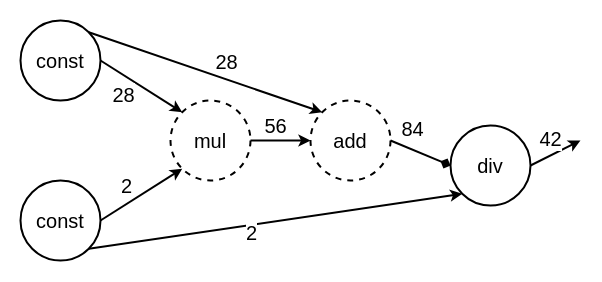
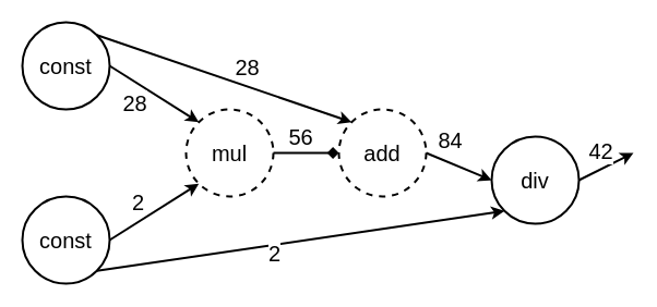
  <mxCell id="0" />
  <mxCell id="1" parent="0" />
  <mxCell id="2" value="&lt;font style=&quot;font-size: 20px&quot;&gt;const&lt;/font&gt;" style="ellipse;whiteSpace=wrap;html=1;aspect=fixed;strokeWidth=2;" parent="1" vertex="1"><mxGeometry x="20" y="20" width="80" height="80" as="geometry" /></mxCell>
  <mxCell id="3" value="&lt;font style=&quot;font-size: 20px&quot;&gt;const&lt;/font&gt;" style="ellipse;whiteSpace=wrap;html=1;aspect=fixed;strokeWidth=2;" parent="1" vertex="1"><mxGeometry x="20" y="180" width="80" height="80" as="geometry" /></mxCell>
  <mxCell id="4" value="&lt;font style=&quot;font-size: 20px&quot;&gt;mul&lt;/font&gt;" style="ellipse;whiteSpace=wrap;html=1;aspect=fixed;strokeWidth=2;dashed=1;" parent="1" vertex="1"><mxGeometry x="170" y="100" width="80" height="80" as="geometry" /></mxCell>
  <mxCell id="5" value="&lt;font style=&quot;font-size: 20px&quot;&gt;add&lt;/font&gt;" style="ellipse;whiteSpace=wrap;html=1;aspect=fixed;strokeWidth=2;dashed=1;" parent="1" vertex="1"><mxGeometry x="310" y="100" width="80" height="80" as="geometry" /></mxCell>
  <mxCell id="6" value="&lt;font style=&quot;font-size: 20px&quot;&gt;div&lt;/font&gt;" style="ellipse;whiteSpace=wrap;html=1;aspect=fixed;strokeWidth=2;" parent="1" vertex="1"><mxGeometry x="450" y="125" width="80" height="80" as="geometry" /></mxCell>
  <mxCell id="7" value="" style="endArrow=classic;html=1;exitX=1;exitY=0.5;exitDx=0;exitDy=0;strokeWidth=2;entryX=0;entryY=1;entryDx=0;entryDy=0;" parent="1" source="3" target="4" edge="1"><mxGeometry width="50" height="50" relative="1" as="geometry"><mxPoint x="20" y="330" as="sourcePoint" /><mxPoint x="170" y="160" as="targetPoint" /></mxGeometry></mxCell>
  <mxCell id="8" value="&lt;font style=&quot;font-size: 20px&quot;&gt;2&lt;/font&gt;" style="text;html=1;resizable=0;points=[];align=center;verticalAlign=middle;labelBackgroundColor=#ffffff;" parent="7" vertex="1" connectable="0"><mxGeometry x="-0.388" y="4" relative="1" as="geometry"><mxPoint x="2" y="-16.5" as="offset" /></mxGeometry></mxCell>
  <mxCell id="9" value="" style="endArrow=classic;html=1;strokeWidth=2;exitX=1;exitY=0.5;exitDx=0;exitDy=0;entryX=0;entryY=0;entryDx=0;entryDy=0;" parent="1" source="2" target="4" edge="1"><mxGeometry width="50" height="50" relative="1" as="geometry"><mxPoint x="20" y="330" as="sourcePoint" /><mxPoint x="70" y="280" as="targetPoint" /></mxGeometry></mxCell>
  <mxCell id="10" value="&lt;font style=&quot;font-size: 20px&quot;&gt;28&lt;/font&gt;" style="text;html=1;resizable=0;points=[];align=center;verticalAlign=middle;labelBackgroundColor=#ffffff;" parent="9" vertex="1" connectable="0"><mxGeometry x="-0.318" y="-2" relative="1" as="geometry"><mxPoint x="-4" y="14.5" as="offset" /></mxGeometry></mxCell>
- <mxCell id="11" value="" style="endArrow=classic;html=1;strokeWidth=2;exitX=1;exitY=0.5;exitDx=0;exitDy=0;entryX=0;entryY=0.5;entryDx=0;entryDy=0;" parent="1" source="4" target="5" edge="1"><mxGeometry width="50" height="50" relative="1" as="geometry"><mxPoint x="20" y="330" as="sourcePoint" /><mxPoint x="70" y="280" as="targetPoint" /></mxGeometry></mxCell>
+ <mxCell id="11" value="" style="endArrow=diamond;html=1;strokeWidth=2;exitX=1;exitY=0.5;exitDx=0;exitDy=0;entryX=0;entryY=0.5;entryDx=0;entryDy=0;" parent="1" source="4" target="5" edge="1"><mxGeometry width="50" height="50" relative="1" as="geometry"><mxPoint x="20" y="330" as="sourcePoint" /><mxPoint x="70" y="280" as="targetPoint" /></mxGeometry></mxCell>
  <mxCell id="12" value="&lt;font style=&quot;font-size: 20px&quot;&gt;56&lt;/font&gt;" style="text;html=1;resizable=0;points=[];align=center;verticalAlign=middle;labelBackgroundColor=#ffffff;" vertex="1" connectable="0" parent="11"><mxGeometry x="-0.333" y="4" relative="1" as="geometry"><mxPoint x="4" y="-12" as="offset" /></mxGeometry></mxCell>
- <mxCell id="13" value="" style="endArrow=diamond;html=1;strokeWidth=2;exitX=1;exitY=0.5;exitDx=0;exitDy=0;entryX=0;entryY=0.5;entryDx=0;entryDy=0;" parent="1" source="5" target="6" edge="1"><mxGeometry width="50" height="50" relative="1" as="geometry"><mxPoint x="20" y="330" as="sourcePoint" /><mxPoint x="70" y="280" as="targetPoint" /></mxGeometry></mxCell>
+ <mxCell id="13" value="" style="endArrow=classic;html=1;strokeWidth=2;exitX=1;exitY=0.5;exitDx=0;exitDy=0;entryX=0;entryY=0.5;entryDx=0;entryDy=0;" parent="1" source="5" target="6" edge="1"><mxGeometry width="50" height="50" relative="1" as="geometry"><mxPoint x="20" y="330" as="sourcePoint" /><mxPoint x="70" y="280" as="targetPoint" /></mxGeometry></mxCell>
  <mxCell id="14" value="&lt;font style=&quot;font-size: 20px&quot;&gt;84&lt;/font&gt;" style="text;html=1;resizable=0;points=[];align=center;verticalAlign=middle;labelBackgroundColor=#ffffff;" parent="13" vertex="1" connectable="0"><mxGeometry x="-0.4" y="2" relative="1" as="geometry"><mxPoint x="2" y="-18" as="offset" /></mxGeometry></mxCell>
  <mxCell id="15" value="" style="endArrow=classic;html=1;strokeWidth=2;exitX=1;exitY=0.5;exitDx=0;exitDy=0;" parent="1" source="6" edge="1"><mxGeometry width="50" height="50" relative="1" as="geometry"><mxPoint x="20" y="330" as="sourcePoint" /><mxPoint x="580" y="140" as="targetPoint" /></mxGeometry></mxCell>
  <mxCell id="16" value="&lt;font style=&quot;font-size: 20px&quot;&gt;42&lt;/font&gt;" style="text;html=1;resizable=0;points=[];align=center;verticalAlign=middle;labelBackgroundColor=#ffffff;" parent="15" vertex="1" connectable="0"><mxGeometry x="-0.44" y="1" relative="1" as="geometry"><mxPoint x="6" y="-19" as="offset" /></mxGeometry></mxCell>
  <mxCell id="17" value="" style="endArrow=classic;html=1;strokeWidth=2;exitX=1;exitY=0;exitDx=0;exitDy=0;entryX=0;entryY=0;entryDx=0;entryDy=0;" parent="1" source="2" target="5" edge="1"><mxGeometry width="50" height="50" relative="1" as="geometry"><mxPoint x="20" y="330" as="sourcePoint" /><mxPoint x="70" y="280" as="targetPoint" /></mxGeometry></mxCell>
  <mxCell id="18" value="&lt;font style=&quot;font-size: 20px&quot;&gt;28&lt;/font&gt;" style="text;html=1;resizable=0;points=[];align=center;verticalAlign=middle;labelBackgroundColor=#ffffff;" parent="17" vertex="1" connectable="0"><mxGeometry x="0.393" y="4" relative="1" as="geometry"><mxPoint x="-26.5" y="-23.5" as="offset" /></mxGeometry></mxCell>
  <mxCell id="19" value="" style="endArrow=classic;html=1;strokeWidth=2;exitX=1;exitY=1;exitDx=0;exitDy=0;entryX=0;entryY=1;entryDx=0;entryDy=0;" parent="1" source="3" target="6" edge="1"><mxGeometry width="50" height="50" relative="1" as="geometry"><mxPoint x="20" y="330" as="sourcePoint" /><mxPoint x="70" y="280" as="targetPoint" /></mxGeometry></mxCell>
  <mxCell id="20" value="&lt;font style=&quot;font-size: 20px&quot;&gt;2&lt;/font&gt;" style="text;html=1;resizable=0;points=[];align=center;verticalAlign=middle;labelBackgroundColor=#ffffff;" parent="19" vertex="1" connectable="0"><mxGeometry x="-0.857" relative="1" as="geometry"><mxPoint x="135.5" y="-12.5" as="offset" /></mxGeometry></mxCell>
